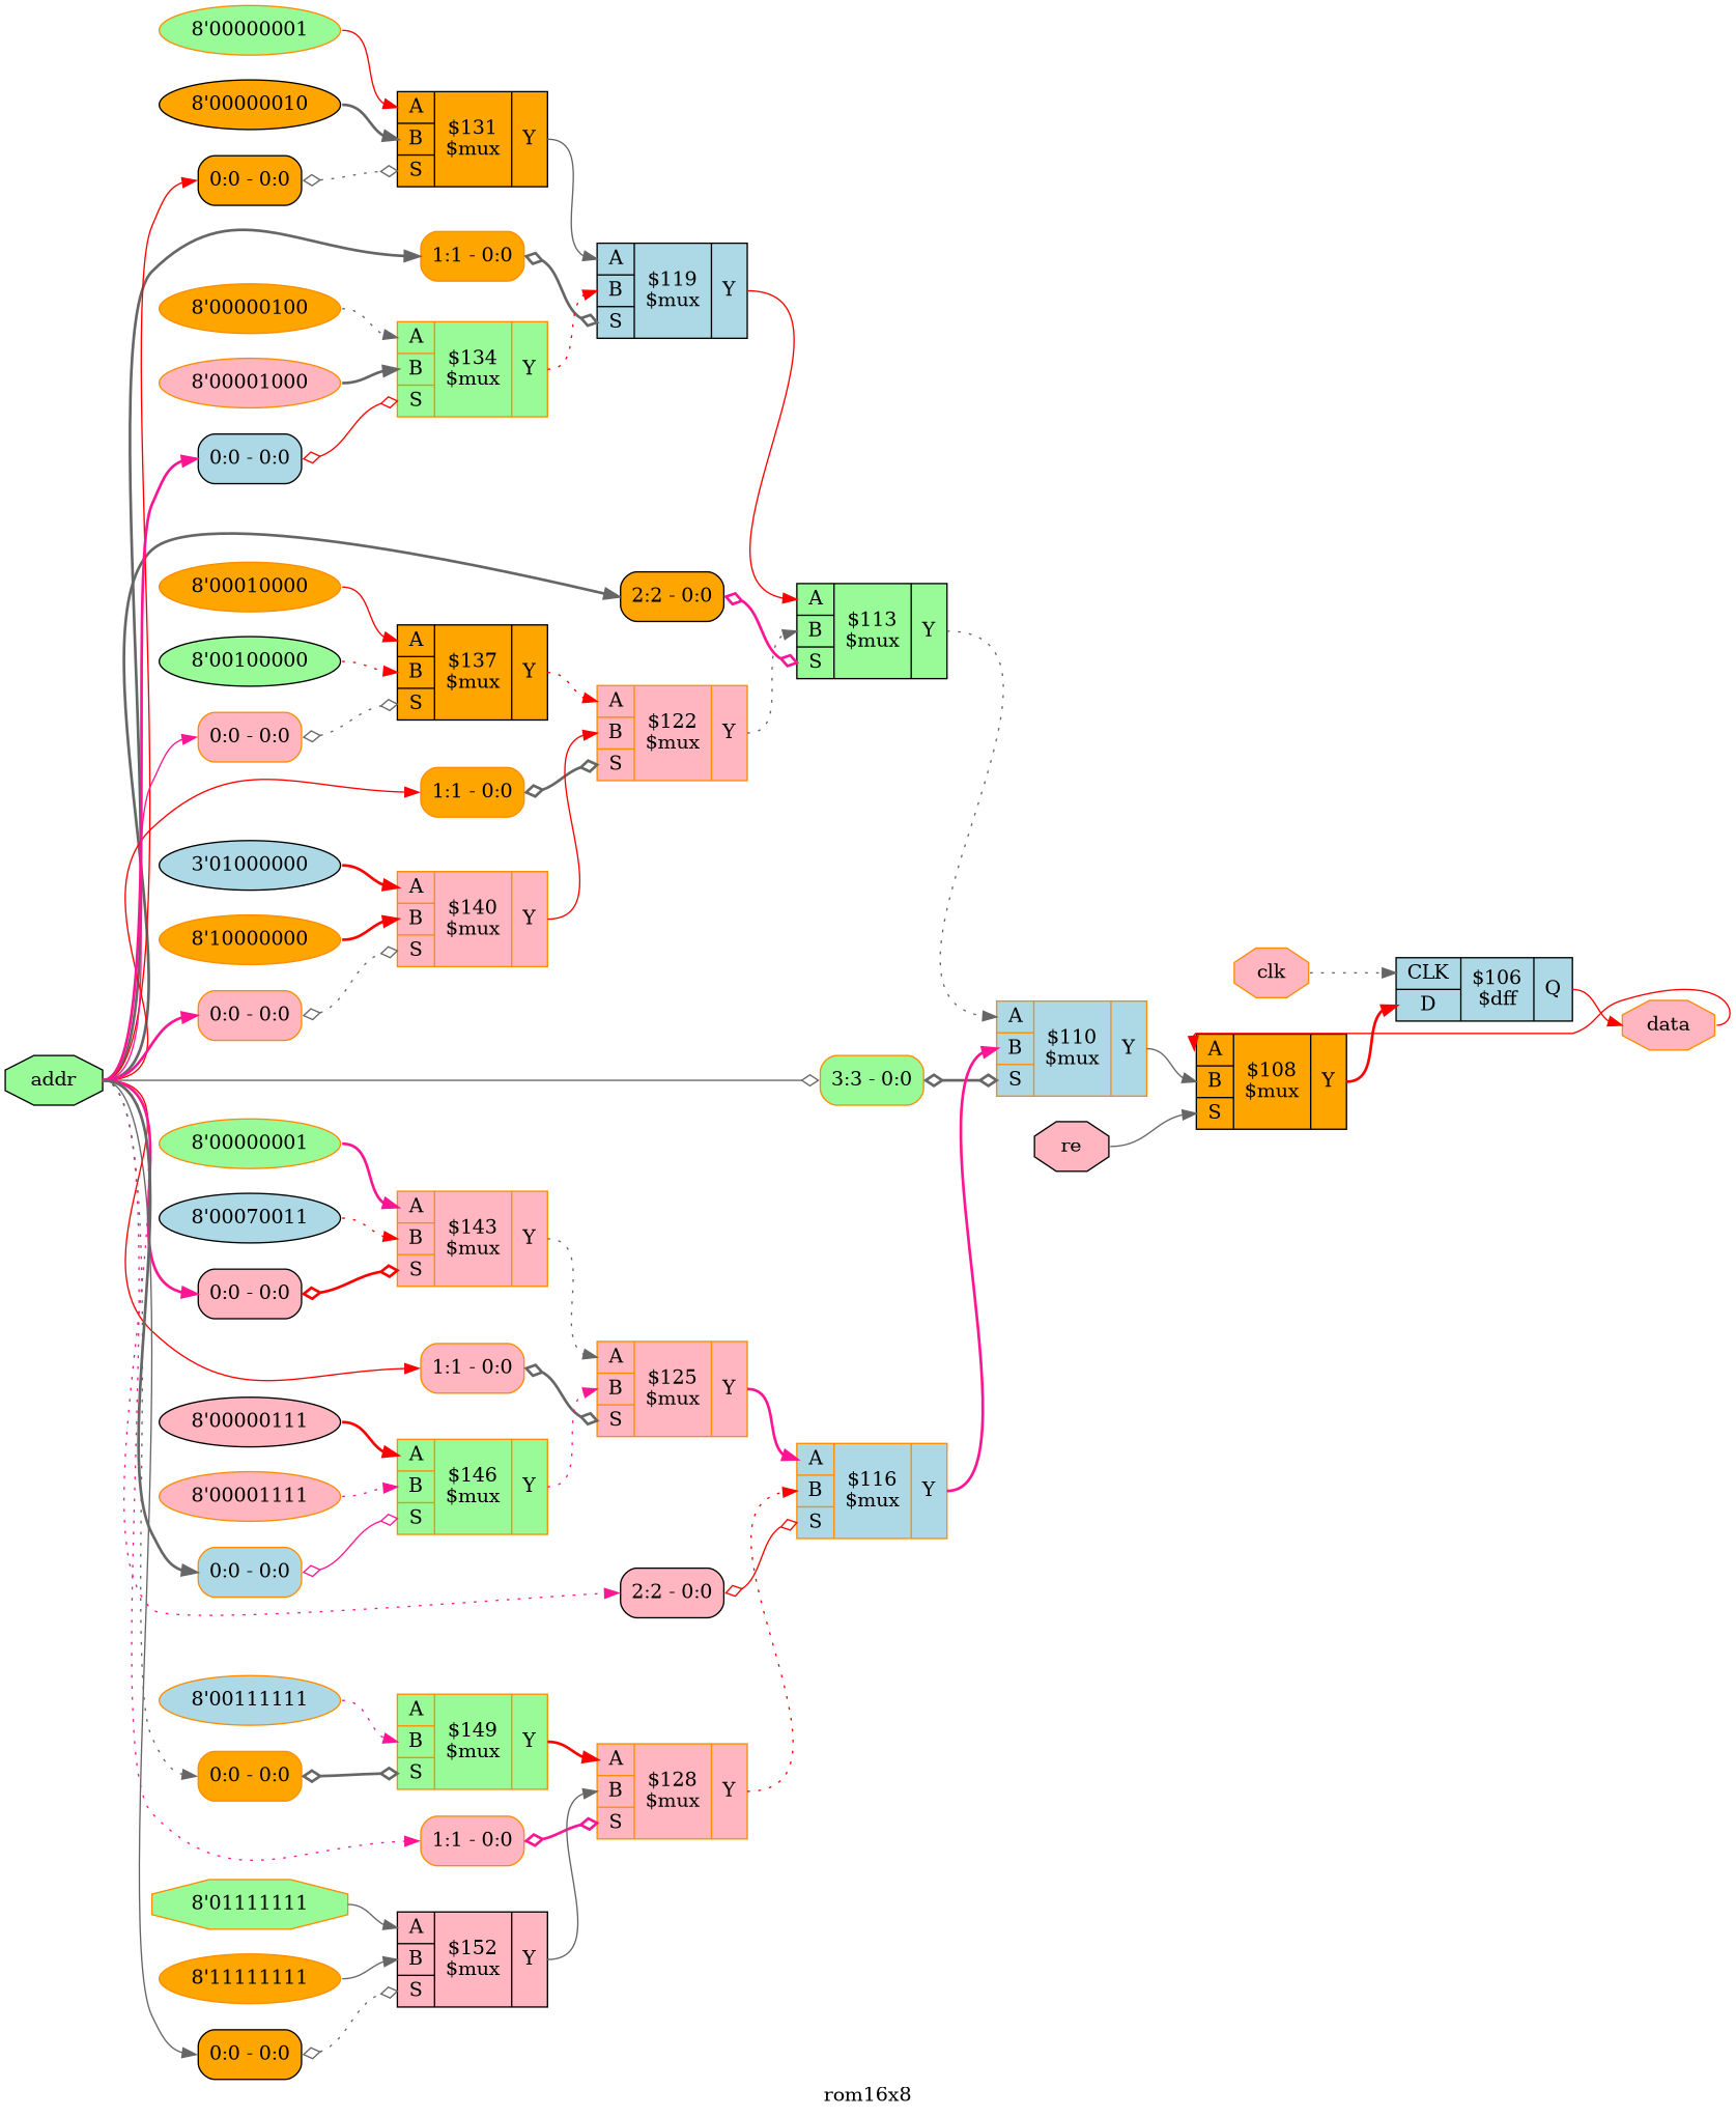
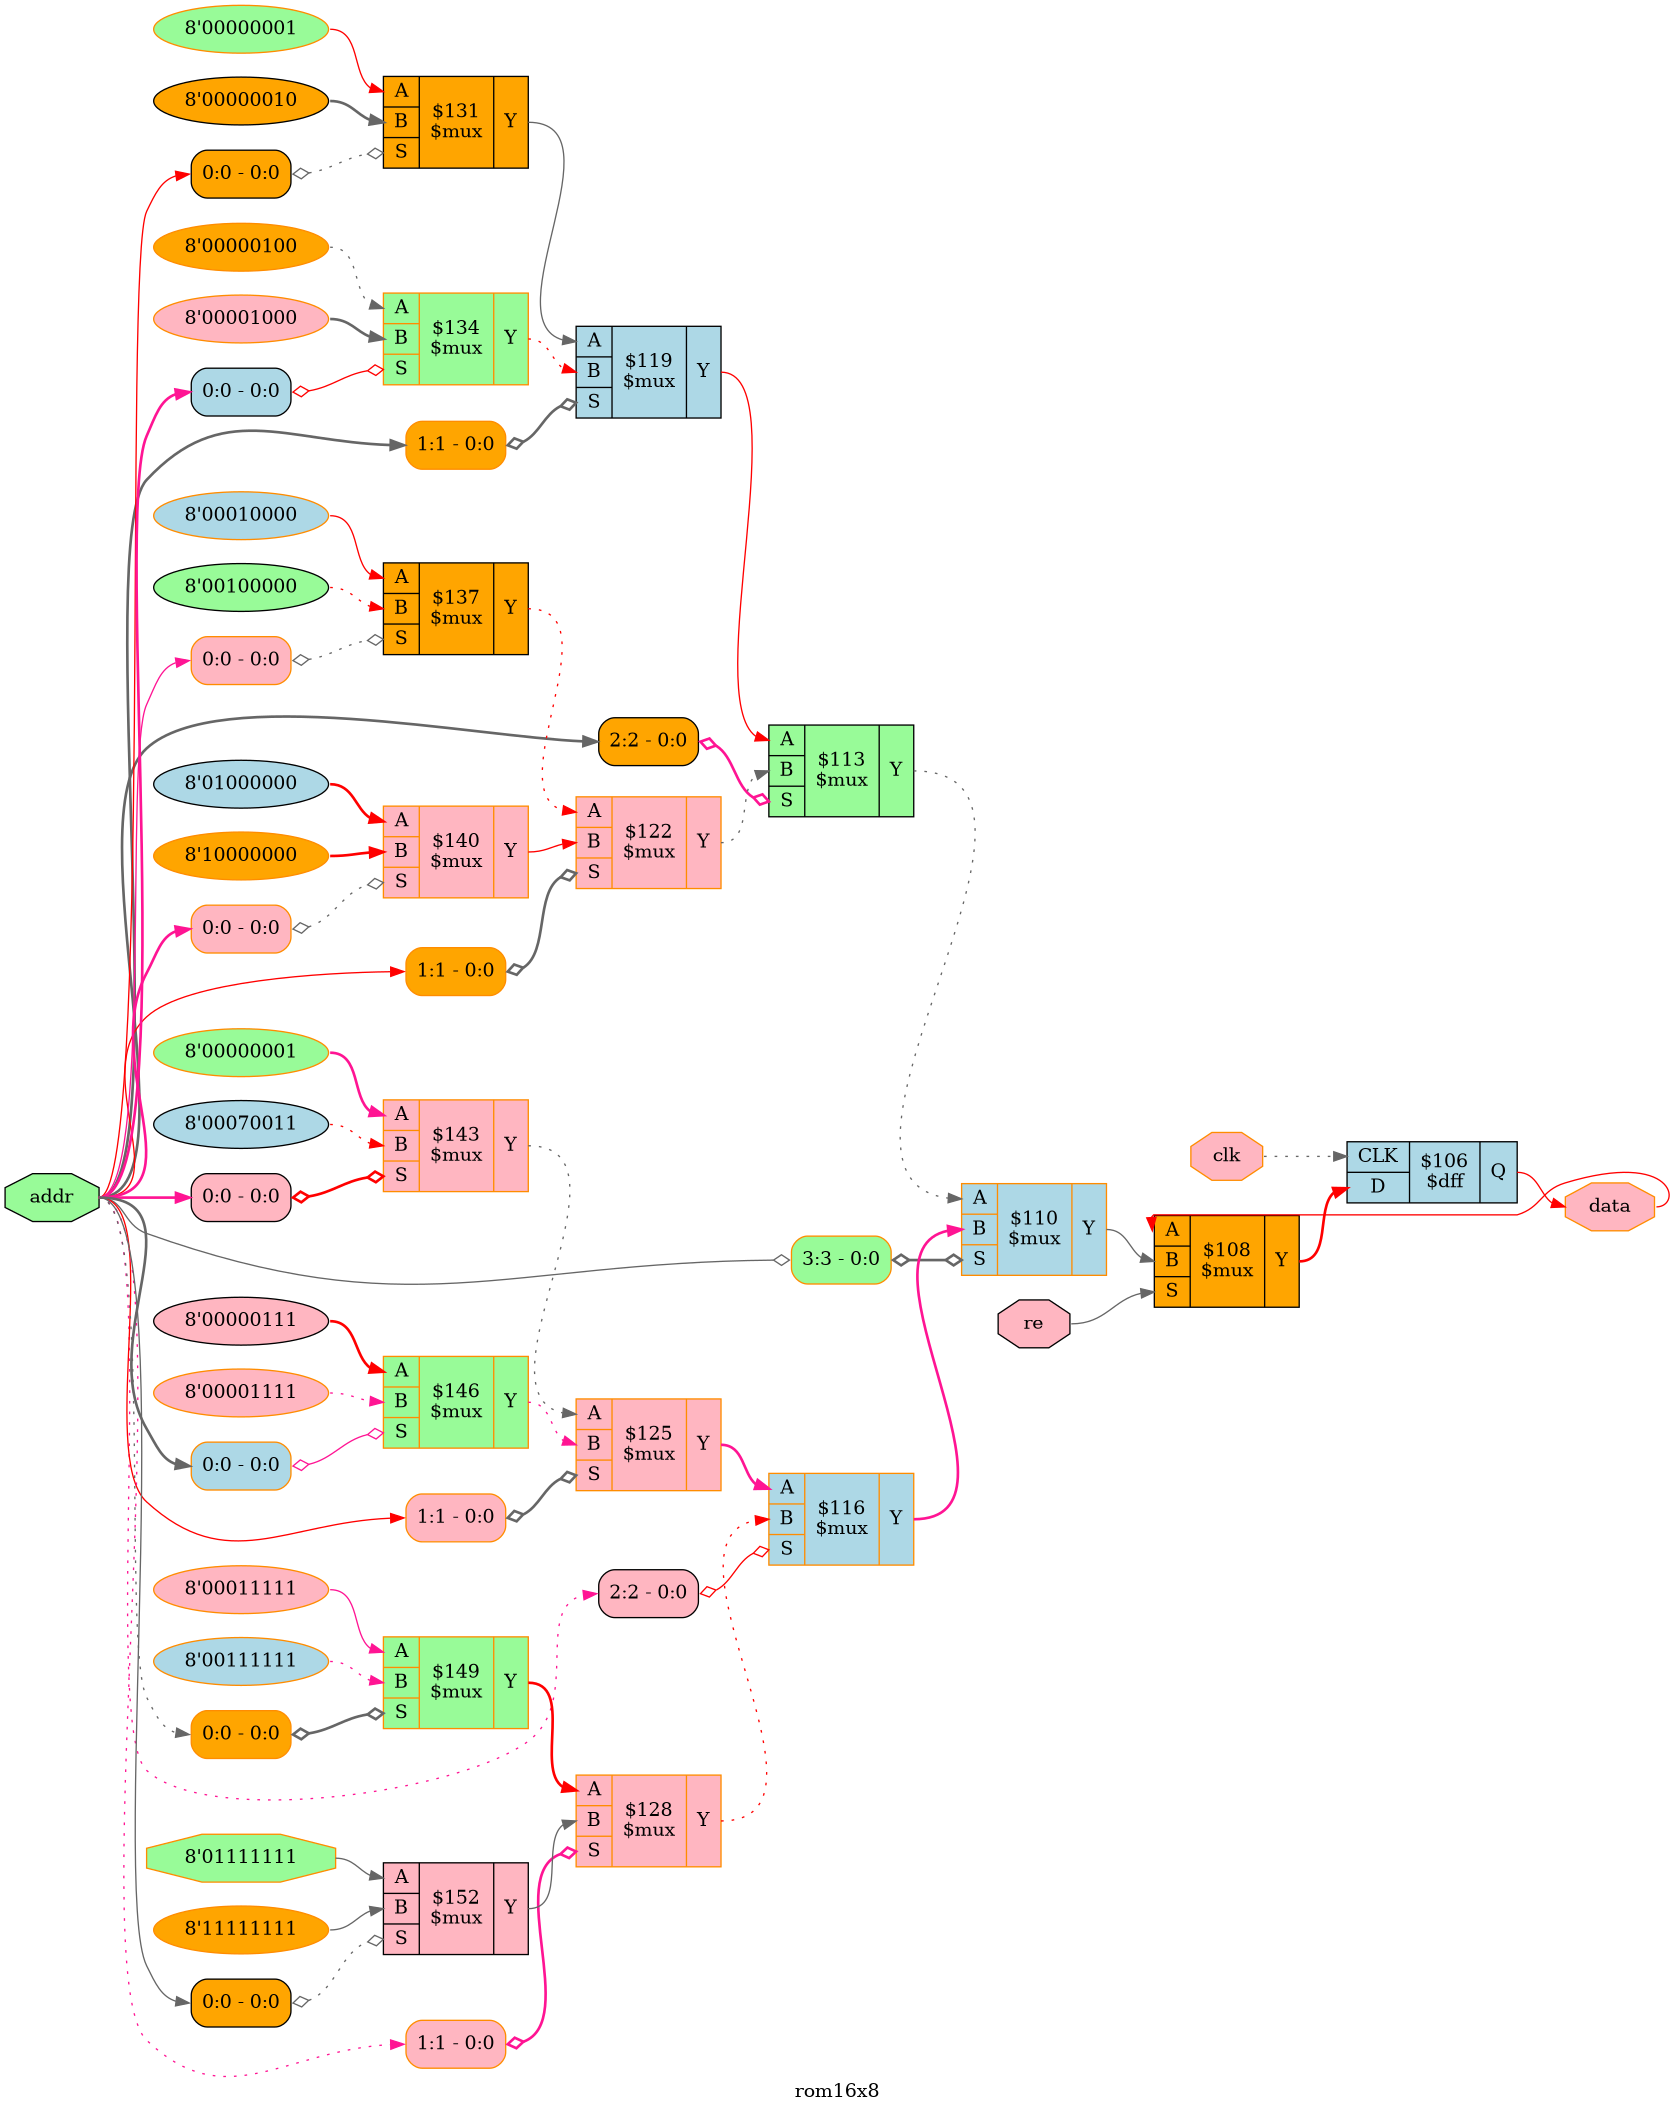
  digraph {
    label=rom16x8
    rankdir=LR
    remincross=true
    node [color=darkorange fillcolor=lightpink shape=record style=filled]
    edge [color=gray40 headport="p24:w" style=bold tailport=e]
    n1 [color=black fillcolor=palegreen fontcolor=black label=addr shape=octagon]
    n2 [fillcolor=palegreen label="<s0> 3:3 - 0:0 " style="rounded,filled"]
    n3 [color=black fillcolor=orange label="<s0> 2:2 - 0:0 " style="rounded,filled"]
    n4 [color=black label="<s0> 2:2 - 0:0 " style="rounded,filled"]
    n5 [fillcolor=orange label="<s0> 1:1 - 0:0 " style="rounded,filled"]
    n6 [fillcolor=orange label="<s0> 1:1 - 0:0 " style="rounded,filled"]
    n7 [label="<s0> 1:1 - 0:0 " style="rounded,filled"]
    n8 [label="<s0> 1:1 - 0:0 " style="rounded,filled"]
    n9 [color=black fillcolor=orange label="<s0> 0:0 - 0:0 " style="rounded,filled"]
    n10 [color=black fillcolor=lightblue label="<s0> 0:0 - 0:0 " style="rounded,filled"]
    n11 [label="<s0> 0:0 - 0:0 " style="rounded,filled"]
    n12 [label="<s0> 0:0 - 0:0 " style="rounded,filled"]
    n13 [color=black label="<s0> 0:0 - 0:0 " style="rounded,filled"]
    n14 [fillcolor=lightblue label="<s0> 0:0 - 0:0 " style="rounded,filled"]
    n15 [fillcolor=orange label="<s0> 0:0 - 0:0 " style="rounded,filled"]
    n16 [color=black fillcolor=orange label="<s0> 0:0 - 0:0 " style="rounded,filled"]
    n17 [fillcolor=lightblue label="{{<p22> A|<p23> B|<p24> S}|$110\n$mux|{<p25> Y}}"]
    n18 [color=black fillcolor=palegreen label="{{<p22> A|<p23> B|<p24> S}|$113\n$mux|{<p25> Y}}"]
    n19 [fillcolor=lightblue label="{{<p22> A|<p23> B|<p24> S}|$116\n$mux|{<p25> Y}}"]
    n20 [color=black fillcolor=lightblue label="{{<p22> A|<p23> B|<p24> S}|$119\n$mux|{<p25> Y}}"]
    n21 [label="{{<p22> A|<p23> B|<p24> S}|$122\n$mux|{<p25> Y}}"]
    n22 [label="{{<p22> A|<p23> B|<p24> S}|$125\n$mux|{<p25> Y}}"]
    n23 [label="{{<p22> A|<p23> B|<p24> S}|$128\n$mux|{<p25> Y}}"]
    n24 [color=black fillcolor=orange label="{{<p22> A|<p23> B|<p24> S}|$131\n$mux|{<p25> Y}}"]
    n25 [fillcolor=palegreen label="{{<p22> A|<p23> B|<p24> S}|$134\n$mux|{<p25> Y}}"]
    n26 [color=black fillcolor=orange label="{{<p22> A|<p23> B|<p24> S}|$137\n$mux|{<p25> Y}}"]
    n27 [label="{{<p22> A|<p23> B|<p24> S}|$140\n$mux|{<p25> Y}}"]
    n28 [label="{{<p22> A|<p23> B|<p24> S}|$143\n$mux|{<p25> Y}}"]
    n29 [fillcolor=palegreen label="{{<p22> A|<p23> B|<p24> S}|$146\n$mux|{<p25> Y}}"]
    n30 [fillcolor=palegreen label="{{<p22> A|<p23> B|<p24> S}|$149\n$mux|{<p25> Y}}"]
    n31 [color=black label="{{<p22> A|<p23> B|<p24> S}|$152\n$mux|{<p25> Y}}"]
    n32 [fontcolor=black label=clk shape=octagon]
    n33 [color=black fillcolor=lightblue label="{{<p42> CLK|<p43> D}|$106\n$dff|{<p44> Q}}"]
    n34 [fontcolor=black label=data shape=octagon]
    n35 [color=black fillcolor=orange label="{{<p22> A|<p23> B|<p24> S}|$108\n$mux|{<p25> Y}}"]
    n36 [color=black fontcolor=black label=re shape=octagon]
    n37 [fillcolor=palegreen label="8'00000001" shape=""]
    n38 [color=black fillcolor=orange label="8'00000010" shape=""]
    n39 [fillcolor=orange label="8'00000100" shape=""]
    n40 [label="8'00001000" shape=""]
-   n41 [fillcolor=orange label="8'00010000" shape=""]
+   n41 [fillcolor=lightblue label="8'00010000" shape=""]
    n42 [color=black fillcolor=palegreen label="8'00100000" shape=""]
-   n43 [color=black fillcolor=lightblue label="3'01000000" shape=""]
+   n43 [color=black fillcolor=lightblue label="8'01000000" shape=""]
    n44 [fillcolor=orange label="8'10000000" shape=""]
    n45 [fillcolor=palegreen label="8'00000001" shape=""]
    n46 [color=black fillcolor=lightblue label="8'00070011" shape=""]
    n47 [color=black label="8'00000111" shape=""]
    n48 [label="8'00001111" shape=""]
+   n49 [label="8'00011111" shape=""]
    n50 [fillcolor=lightblue label="8'00111111" shape=""]
    n51 [fillcolor=palegreen label="8'01111111" shape=octagon]
    n52 [fillcolor=orange label="8'11111111" shape=""]
    n1 -> n2 [arrowhead=odiamond headport="s0:w" style=solid]
    n1 -> n3 [headport="s0:w"]
    n1 -> n4 [color=deeppink headport="s0:w" style=dotted]
    n1 -> n5 [headport="s0:w"]
    n1 -> n6 [color=red headport="s0:w" style=solid]
    n1 -> n7 [color=red headport="s0:w" style=solid]
    n1 -> n8 [color=deeppink headport="s0:w" style=dotted]
    n1 -> n9 [color=red headport="s0:w" style=solid]
    n1 -> n10 [color=deeppink headport="s0:w"]
    n1 -> n11 [color=deeppink headport="s0:w" style=solid]
    n1 -> n12 [color=deeppink headport="s0:w"]
    n1 -> n13 [color=deeppink headport="s0:w"]
    n1 -> n14 [headport="s0:w"]
    n1 -> n15 [headport="s0:w" style=dotted]
    n1 -> n16 [headport="s0:w" style=solid]
    n2 -> n17 [arrowhead=odiamond arrowtail=odiamond dir=both]
    n3 -> n18 [arrowhead=odiamond arrowtail=odiamond color=deeppink dir=both]
    n4 -> n19 [arrowhead=odiamond arrowtail=odiamond color=red dir=both style=solid]
    n5 -> n20 [arrowhead=odiamond arrowtail=odiamond dir=both]
    n6 -> n21 [arrowhead=odiamond arrowtail=odiamond dir=both]
    n7 -> n22 [arrowhead=odiamond arrowtail=odiamond dir=both]
    n8 -> n23 [arrowhead=odiamond arrowtail=odiamond color=deeppink dir=both]
    n9 -> n24 [arrowhead=odiamond arrowtail=odiamond dir=both style=dotted]
    n10 -> n25 [arrowhead=odiamond arrowtail=odiamond color=red dir=both style=solid]
    n11 -> n26 [arrowhead=odiamond arrowtail=odiamond dir=both style=dotted]
    n12 -> n27 [arrowhead=odiamond arrowtail=odiamond dir=both style=dotted]
    n13 -> n28 [arrowhead=odiamond arrowtail=odiamond color=red dir=both]
    n14 -> n29 [arrowhead=odiamond arrowtail=odiamond color=deeppink dir=both style=solid]
    n15 -> n30 [arrowhead=odiamond arrowtail=odiamond dir=both]
    n16 -> n31 [arrowhead=odiamond arrowtail=odiamond dir=both style=dotted]
    n17 -> n35 [headport="p23:w" style=solid tailport="p25:e"]
    n18 -> n17 [headport="p22:w" style=dotted tailport="p25:e"]
    n19 -> n17 [color=deeppink headport="p23:w" tailport="p25:e"]
    n20 -> n18 [color=red headport="p22:w" style=solid tailport="p25:e"]
    n21 -> n18 [headport="p23:w" style=dotted tailport="p25:e"]
    n22 -> n19 [color=deeppink headport="p22:w" tailport="p25:e"]
    n23 -> n19 [color=red headport="p23:w" style=dotted tailport="p25:e"]
    n24 -> n20 [headport="p22:w" style=solid tailport="p25:e"]
    n25 -> n20 [color=red headport="p23:w" style=dotted tailport="p25:e"]
    n26 -> n21 [color=red headport="p22:w" style=dotted tailport="p25:e"]
    n27 -> n21 [color=red headport="p23:w" style=solid tailport="p25:e"]
    n28 -> n22 [headport="p22:w" style=dotted tailport="p25:e"]
    n29 -> n22 [color=deeppink headport="p23:w" style=dotted tailport="p25:e"]
    n30 -> n23 [color=red headport="p22:w" tailport="p25:e"]
    n31 -> n23 [headport="p23:w" style=solid tailport="p25:e"]
    n32 -> n33 [headport="p42:w" style=dotted]
    n33 -> n34 [color=red headport=w style=solid tailport="p44:e"]
    n34 -> n35 [color=red headport="p22:w" style=solid]
    n35 -> n33 [color=red headport="p43:w" tailport="p25:e"]
    n36 -> n35 [style=solid]
    n37 -> n24 [color=red headport="p22:w" style=solid]
    n38 -> n24 [headport="p23:w"]
    n39 -> n25 [headport="p22:w" style=dotted]
    n40 -> n25 [headport="p23:w"]
    n41 -> n26 [color=red headport="p22:w" style=solid]
    n42 -> n26 [color=red headport="p23:w" style=dotted]
    n43 -> n27 [color=red headport="p22:w"]
    n44 -> n27 [color=red headport="p23:w"]
    n45 -> n28 [color=deeppink headport="p22:w"]
    n46 -> n28 [color=red headport="p23:w" style=dotted]
    n47 -> n29 [color=red headport="p22:w"]
    n48 -> n29 [color=deeppink headport="p23:w" style=dotted]
+   n49 -> n30 [color=deeppink headport="p22:w" style=solid]
    n50 -> n30 [color=deeppink headport="p23:w" style=dotted]
    n51 -> n31 [headport="p22:w" style=solid]
    n52 -> n31 [headport="p23:w" style=solid]
  }
